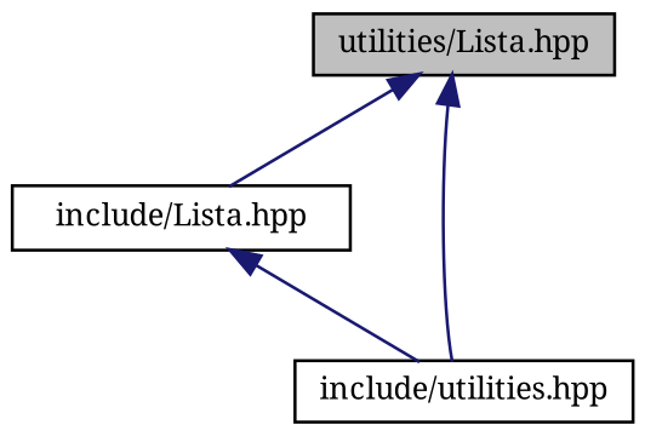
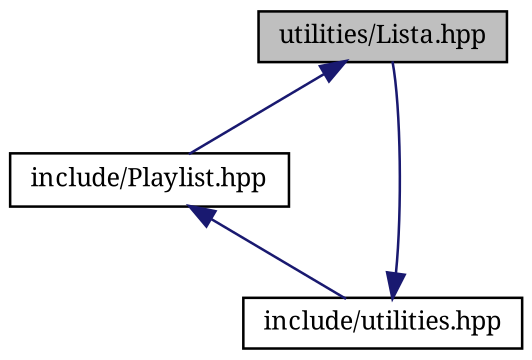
  digraph {
    fontname="Noto Serif"
    node [color=black fillcolor=white fontname="Noto Serif" fontsize=10 shape=record style=filled]
    edge [color=midnightblue dir=back fontname="Noto Serif" fontsize=10 labelfontname=Helvetica labelfontsize=10 style=solid]
    n1 [fillcolor=grey75 fontcolor=black height=0.2 label="utilities/Lista.hpp" width=0.4]
-   n2 [height=0.2 label="include/Lista.hpp" width=0.4]
+   n2 [height=0.2 label="include/Playlist.hpp" width=0.4]
    n3 [height=0.2 label="include/utilities.hpp" width=0.4]
    n1 -> n2
-   n1 -> n3
+   n3 -> n1
    n2 -> n3
  }
